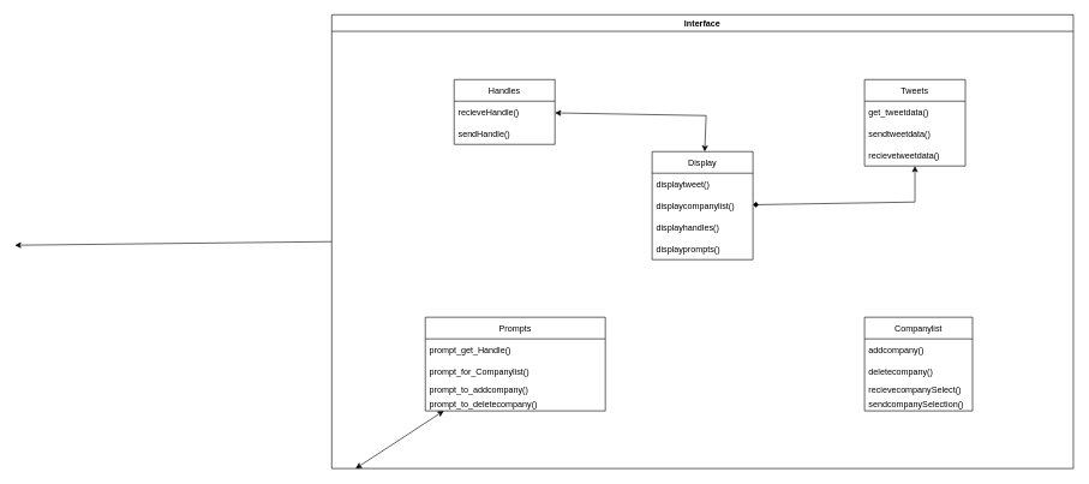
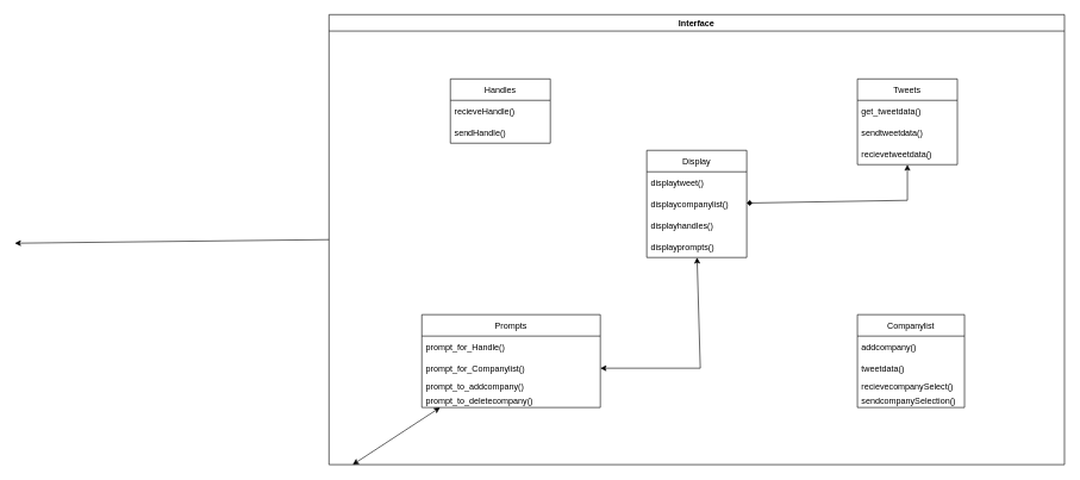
  <mxCell id="0" />
  <mxCell id="1" parent="0" />
  <mxCell id="2" value="Handles" style="swimlane;fontStyle=0;childLayout=stackLayout;horizontal=1;startSize=30;horizontalStack=0;resizeParent=1;resizeParentMax=0;resizeLast=0;collapsible=1;marginBottom=0;" parent="1" vertex="1"><mxGeometry x="630" y="110" width="140" height="90" as="geometry"><mxRectangle x="80" y="150" width="90" height="30" as="alternateBounds" /></mxGeometry></mxCell>
  <mxCell id="3" value="recieveHandle()" style="text;strokeColor=none;fillColor=none;align=left;verticalAlign=middle;spacingLeft=4;spacingRight=4;overflow=hidden;points=[[0,0.5],[1,0.5]];portConstraint=eastwest;rotatable=0;" parent="2" vertex="1"><mxGeometry y="30" width="140" height="30" as="geometry" /></mxCell>
  <mxCell id="4" value="sendHandle()" style="text;strokeColor=none;fillColor=none;align=left;verticalAlign=middle;spacingLeft=4;spacingRight=4;overflow=hidden;points=[[0,0.5],[1,0.5]];portConstraint=eastwest;rotatable=0;" parent="2" vertex="1"><mxGeometry y="60" width="140" height="30" as="geometry" /></mxCell>
  <mxCell id="5" value="Tweets" style="swimlane;fontStyle=0;childLayout=stackLayout;horizontal=1;startSize=30;horizontalStack=0;resizeParent=1;resizeParentMax=0;resizeLast=0;collapsible=1;marginBottom=0;" parent="1" vertex="1"><mxGeometry x="1200" y="110" width="140" height="120" as="geometry" /></mxCell>
  <mxCell id="6" value="get_tweetdata()" style="text;strokeColor=none;fillColor=none;align=left;verticalAlign=middle;spacingLeft=4;spacingRight=4;overflow=hidden;points=[[0,0.5],[1,0.5]];portConstraint=eastwest;rotatable=0;" parent="5" vertex="1"><mxGeometry y="30" width="140" height="30" as="geometry" /></mxCell>
  <mxCell id="7" value="sendtweetdata()" style="text;strokeColor=none;fillColor=none;align=left;verticalAlign=middle;spacingLeft=4;spacingRight=4;overflow=hidden;points=[[0,0.5],[1,0.5]];portConstraint=eastwest;rotatable=0;" parent="5" vertex="1"><mxGeometry y="60" width="140" height="30" as="geometry" /></mxCell>
  <mxCell id="8" value="recievetweetdata()" style="text;strokeColor=none;fillColor=none;align=left;verticalAlign=middle;spacingLeft=4;spacingRight=4;overflow=hidden;points=[[0,0.5],[1,0.5]];portConstraint=eastwest;rotatable=0;" parent="5" vertex="1"><mxGeometry y="90" width="140" height="30" as="geometry" /></mxCell>
  <mxCell id="9" value="Prompts" style="swimlane;fontStyle=0;childLayout=stackLayout;horizontal=1;startSize=30;horizontalStack=0;resizeParent=1;resizeParentMax=0;resizeLast=0;collapsible=1;marginBottom=0;" parent="1" vertex="1"><mxGeometry x="590" y="440" width="250" height="130" as="geometry"><mxRectangle x="40" y="480" width="90" height="30" as="alternateBounds" /></mxGeometry></mxCell>
- <mxCell id="10" value="prompt_get_Handle()" style="text;strokeColor=none;fillColor=none;align=left;verticalAlign=middle;spacingLeft=4;spacingRight=4;overflow=hidden;points=[[0,0.5],[1,0.5]];portConstraint=eastwest;rotatable=0;" parent="9" vertex="1"><mxGeometry y="30" width="250" height="30" as="geometry" /></mxCell>
+ <mxCell id="10" value="prompt_for_Handle()" style="text;strokeColor=none;fillColor=none;align=left;verticalAlign=middle;spacingLeft=4;spacingRight=4;overflow=hidden;points=[[0,0.5],[1,0.5]];portConstraint=eastwest;rotatable=0;" parent="9" vertex="1"><mxGeometry y="30" width="250" height="30" as="geometry" /></mxCell>
  <mxCell id="11" value="prompt_for_Companylist()" style="text;strokeColor=none;fillColor=none;align=left;verticalAlign=middle;spacingLeft=4;spacingRight=4;overflow=hidden;points=[[0,0.5],[1,0.5]];portConstraint=eastwest;rotatable=0;" parent="9" vertex="1"><mxGeometry y="60" width="250" height="30" as="geometry" /></mxCell>
  <mxCell id="12" value="prompt_to_addcompany()" style="text;strokeColor=none;fillColor=none;align=left;verticalAlign=middle;spacingLeft=4;spacingRight=4;overflow=hidden;points=[[0,0.5],[1,0.5]];portConstraint=eastwest;rotatable=0;" parent="9" vertex="1"><mxGeometry y="90" width="250" height="20" as="geometry" /></mxCell>
  <mxCell id="13" value="prompt_to_deletecompany()" style="text;strokeColor=none;fillColor=none;align=left;verticalAlign=middle;spacingLeft=4;spacingRight=4;overflow=hidden;points=[[0,0.5],[1,0.5]];portConstraint=eastwest;rotatable=0;" parent="9" vertex="1"><mxGeometry y="110" width="250" height="20" as="geometry" /></mxCell>
  <mxCell id="14" value="Companylist" style="swimlane;fontStyle=0;childLayout=stackLayout;horizontal=1;startSize=30;horizontalStack=0;resizeParent=1;resizeParentMax=0;resizeLast=0;collapsible=1;marginBottom=0;" parent="1" vertex="1"><mxGeometry x="1200" y="440" width="150" height="130" as="geometry" /></mxCell>
  <mxCell id="15" value="addcompany()" style="text;strokeColor=none;fillColor=none;align=left;verticalAlign=middle;spacingLeft=4;spacingRight=4;overflow=hidden;points=[[0,0.5],[1,0.5]];portConstraint=eastwest;rotatable=0;" parent="14" vertex="1"><mxGeometry y="30" width="150" height="30" as="geometry" /></mxCell>
- <mxCell id="16" value="deletecompany()" style="text;strokeColor=none;fillColor=none;align=left;verticalAlign=middle;spacingLeft=4;spacingRight=4;overflow=hidden;points=[[0,0.5],[1,0.5]];portConstraint=eastwest;rotatable=0;" parent="14" vertex="1"><mxGeometry y="60" width="150" height="30" as="geometry" /></mxCell>
+ <mxCell id="16" value="tweetdata()" style="text;strokeColor=none;fillColor=none;align=left;verticalAlign=middle;spacingLeft=4;spacingRight=4;overflow=hidden;points=[[0,0.5],[1,0.5]];portConstraint=eastwest;rotatable=0;" parent="14" vertex="1"><mxGeometry y="60" width="150" height="30" as="geometry" /></mxCell>
  <mxCell id="17" value="recievecompanySelect()" style="text;strokeColor=none;fillColor=none;align=left;verticalAlign=middle;spacingLeft=4;spacingRight=4;overflow=hidden;points=[[0,0.5],[1,0.5]];portConstraint=eastwest;rotatable=0;" parent="14" vertex="1"><mxGeometry y="90" width="150" height="20" as="geometry" /></mxCell>
  <mxCell id="18" value="sendcompanySelection()" style="text;strokeColor=none;fillColor=none;align=left;verticalAlign=middle;spacingLeft=4;spacingRight=4;overflow=hidden;points=[[0,0.5],[1,0.5]];portConstraint=eastwest;rotatable=0;" parent="14" vertex="1"><mxGeometry y="110" width="150" height="20" as="geometry" /></mxCell>
  <mxCell id="19" value="Display" style="swimlane;fontStyle=0;childLayout=stackLayout;horizontal=1;startSize=30;horizontalStack=0;resizeParent=1;resizeParentMax=0;resizeLast=0;collapsible=1;marginBottom=0;" parent="1" vertex="1"><mxGeometry x="905" y="210" width="140" height="150" as="geometry" /></mxCell>
  <mxCell id="20" value="displaytweet()" style="text;strokeColor=none;fillColor=none;align=left;verticalAlign=middle;spacingLeft=4;spacingRight=4;overflow=hidden;points=[[0,0.5],[1,0.5]];portConstraint=eastwest;rotatable=0;" parent="19" vertex="1"><mxGeometry y="30" width="140" height="30" as="geometry" /></mxCell>
  <mxCell id="21" value="displaycompanylist()" style="text;strokeColor=none;fillColor=none;align=left;verticalAlign=middle;spacingLeft=4;spacingRight=4;overflow=hidden;points=[[0,0.5],[1,0.5]];portConstraint=eastwest;rotatable=0;" parent="19" vertex="1"><mxGeometry y="60" width="140" height="30" as="geometry" /></mxCell>
  <mxCell id="22" value="displayhandles()" style="text;strokeColor=none;fillColor=none;align=left;verticalAlign=middle;spacingLeft=4;spacingRight=4;overflow=hidden;points=[[0,0.5],[1,0.5]];portConstraint=eastwest;rotatable=0;" parent="19" vertex="1"><mxGeometry y="90" width="140" height="30" as="geometry" /></mxCell>
  <mxCell id="23" value="displayprompts()" style="text;strokeColor=none;fillColor=none;align=left;verticalAlign=middle;spacingLeft=4;spacingRight=4;overflow=hidden;points=[[0,0.5],[1,0.5]];portConstraint=eastwest;rotatable=0;" parent="19" vertex="1"><mxGeometry y="120" width="140" height="30" as="geometry" /></mxCell>
  <mxCell id="24" value="" style="endArrow=classic;startArrow=classic;html=1;rounded=0;" parent="1" source="9" target="28" edge="1"><mxGeometry width="50" height="50" relative="1" as="geometry"><mxPoint x="670" y="370" as="sourcePoint" /><mxPoint x="720" y="320" as="targetPoint" /></mxGeometry></mxCell>
- <mxCell id="25" value="" style="endArrow=classic;startArrow=classic;html=1;rounded=0;" parent="1" source="19" target="2" edge="1"><mxGeometry width="50" height="50" relative="1" as="geometry"><mxPoint x="930" y="170" as="sourcePoint" /><mxPoint x="980" y="120" as="targetPoint" /><Array as="points"><mxPoint x="980" y="160" /></Array></mxGeometry></mxCell>
+ <mxCell id="26" value="" style="endArrow=classic;startArrow=classic;html=1;rounded=0;" parent="1" source="11" target="23" edge="1"><mxGeometry width="50" height="50" relative="1" as="geometry"><mxPoint x="1138" y="553.75" as="sourcePoint" /><mxPoint x="990" y="350" as="targetPoint" /><Array as="points"><mxPoint x="980" y="515" /></Array></mxGeometry></mxCell>
  <mxCell id="27" value="" style="endArrow=diamond;startArrow=classic;html=1;rounded=0;" parent="1" source="8" target="19" edge="1"><mxGeometry width="50" height="50" relative="1" as="geometry"><mxPoint x="1278" y="343.75" as="sourcePoint" /><mxPoint x="1070" y="290" as="targetPoint" /><Array as="points"><mxPoint x="1270" y="280" /></Array></mxGeometry></mxCell>
  <mxCell id="28" value="Interface" style="swimlane;" parent="1" vertex="1"><mxGeometry x="460" y="20" width="1030" height="630" as="geometry" /></mxCell>
  <mxCell id="29" value="" style="endArrow=classic;html=1;rounded=0;exitX=0;exitY=0.5;exitDx=0;exitDy=0;" parent="1" source="28" edge="1"><mxGeometry width="50" height="50" relative="1" as="geometry"><mxPoint x="470" y="420" as="sourcePoint" /><mxPoint x="20" y="340" as="targetPoint" /><Array as="points" /></mxGeometry></mxCell>
